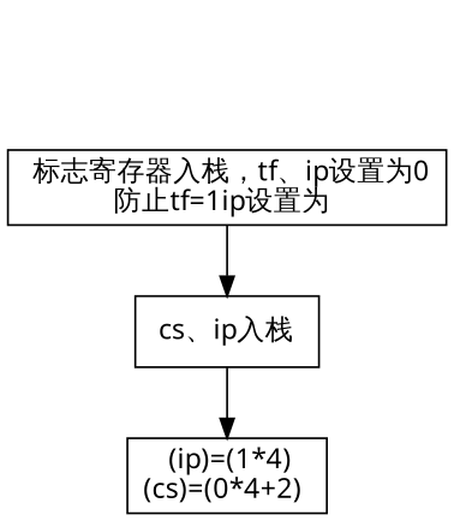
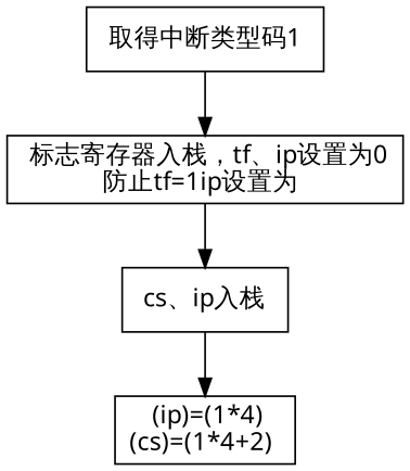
  digraph {
    rankdir=TB
    node [fontname="Microsoft Yahei" shape=box]
+   n1 [label=" 取得中断类型码1 "]
    n2 [label=" 标志寄存器入栈，tf、ip设置为0\n防止tf=1ip设置为 "]
    n3 [label=" cs、ip入栈 "]
-   n4 [label=" (ip)=(1*4)\n(cs)=(0*4+2) "]
+   n4 [label=" (ip)=(1*4)\n(cs)=(1*4+2) "]
+   n1 -> n2
    n2 -> n3
    n3 -> n4
  }
